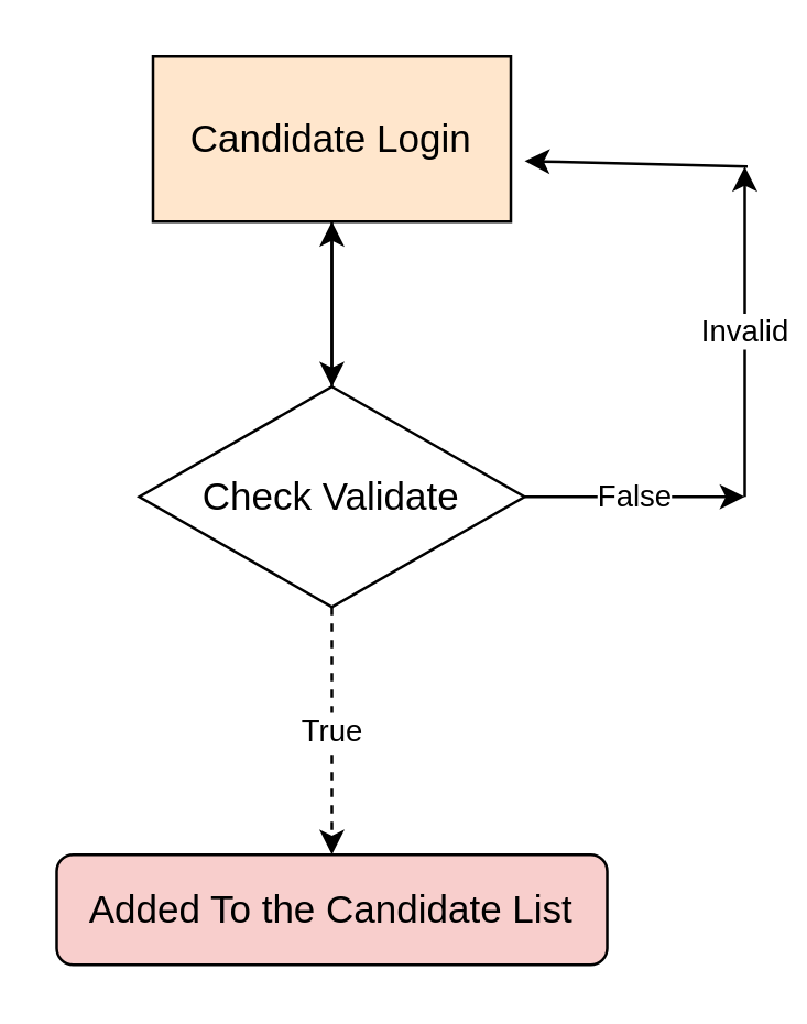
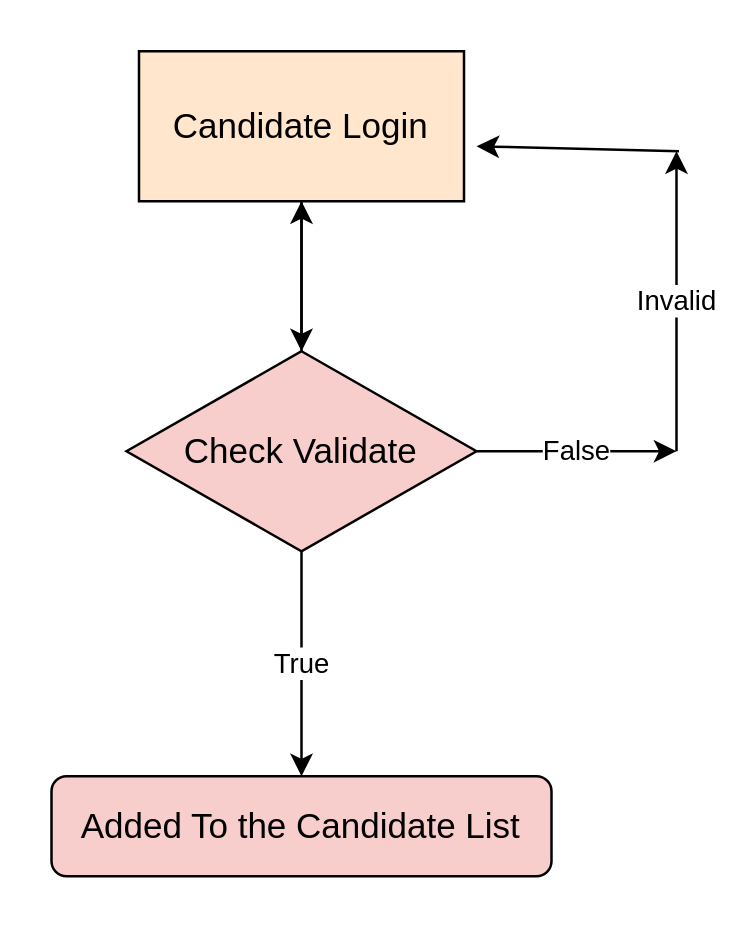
  <mxCell id="0" />
  <mxCell id="1" parent="0" />
  <mxCell id="2" value="&lt;font style=&quot;font-size: 14px&quot;&gt;Candidate Login&lt;/font&gt;" style="rounded=0;whiteSpace=wrap;html=1;fillColor=#ffe6cc;" vertex="1" parent="1"><mxGeometry x="55" y="20" width="130" height="60" as="geometry" /></mxCell>
  <mxCell id="3" value="" style="edgeStyle=orthogonalEdgeStyle;rounded=0;orthogonalLoop=1;jettySize=auto;html=1;" edge="1" parent="1" source="4" target="2"><mxGeometry relative="1" as="geometry" /></mxCell>
- <mxCell id="4" value="&lt;font style=&quot;font-size: 14px&quot;&gt;Check Validate&lt;/font&gt;" style="rhombus;whiteSpace=wrap;html=1;" vertex="1" parent="1"><mxGeometry x="50" y="140" width="140" height="80" as="geometry" /></mxCell>
+ <mxCell id="4" value="&lt;font style=&quot;font-size: 14px&quot;&gt;Check Validate&lt;/font&gt;" style="rhombus;whiteSpace=wrap;html=1;fillColor=#f8cecc;" vertex="1" parent="1"><mxGeometry x="50" y="140" width="140" height="80" as="geometry" /></mxCell>
  <mxCell id="5" value="&lt;font style=&quot;font-size: 14px&quot;&gt;Added To the Candidate List&lt;/font&gt;" style="rounded=1;whiteSpace=wrap;html=1;fillColor=#f8cecc;" vertex="1" parent="1"><mxGeometry x="20" y="310" width="200" height="40" as="geometry" /></mxCell>
  <mxCell id="6" value="False" style="endArrow=classic;html=1;exitX=1;exitY=0.5;exitDx=0;exitDy=0;" edge="1" parent="1" source="4"><mxGeometry width="50" height="50" relative="1" as="geometry"><mxPoint x="140" y="210" as="sourcePoint" /><mxPoint x="270" y="180" as="targetPoint" /></mxGeometry></mxCell>
  <mxCell id="7" value="Invalid" style="endArrow=classic;html=1;" edge="1" parent="1"><mxGeometry width="50" height="50" relative="1" as="geometry"><mxPoint x="270" y="180" as="sourcePoint" /><mxPoint x="270" y="60" as="targetPoint" /></mxGeometry></mxCell>
  <mxCell id="8" value="" style="endArrow=classic;html=1;" edge="1" parent="1"><mxGeometry width="50" height="50" relative="1" as="geometry"><mxPoint x="271" y="60" as="sourcePoint" /><mxPoint x="190" y="58" as="targetPoint" /></mxGeometry></mxCell>
  <mxCell id="9" value="" style="endArrow=classic;html=1;exitX=0.5;exitY=1;exitDx=0;exitDy=0;" edge="1" parent="1" source="2"><mxGeometry width="50" height="50" relative="1" as="geometry"><mxPoint x="125" y="90" as="sourcePoint" /><mxPoint x="120" y="140" as="targetPoint" /></mxGeometry></mxCell>
- <mxCell id="10" value="True" style="endArrow=classic;html=1;exitX=0.5;exitY=1;exitDx=0;exitDy=0;entryX=0.5;entryY=0;entryDx=0;entryDy=0;dashed=1;" edge="1" parent="1" source="4" target="5"><mxGeometry width="50" height="50" relative="1" as="geometry"><mxPoint x="140" y="210" as="sourcePoint" /><mxPoint x="190" y="160" as="targetPoint" /></mxGeometry></mxCell>
+ <mxCell id="10" value="True" style="endArrow=classic;html=1;exitX=0.5;exitY=1;exitDx=0;exitDy=0;entryX=0.5;entryY=0;entryDx=0;entryDy=0;" edge="1" parent="1" source="4" target="5"><mxGeometry width="50" height="50" relative="1" as="geometry"><mxPoint x="140" y="210" as="sourcePoint" /><mxPoint x="190" y="160" as="targetPoint" /></mxGeometry></mxCell>
